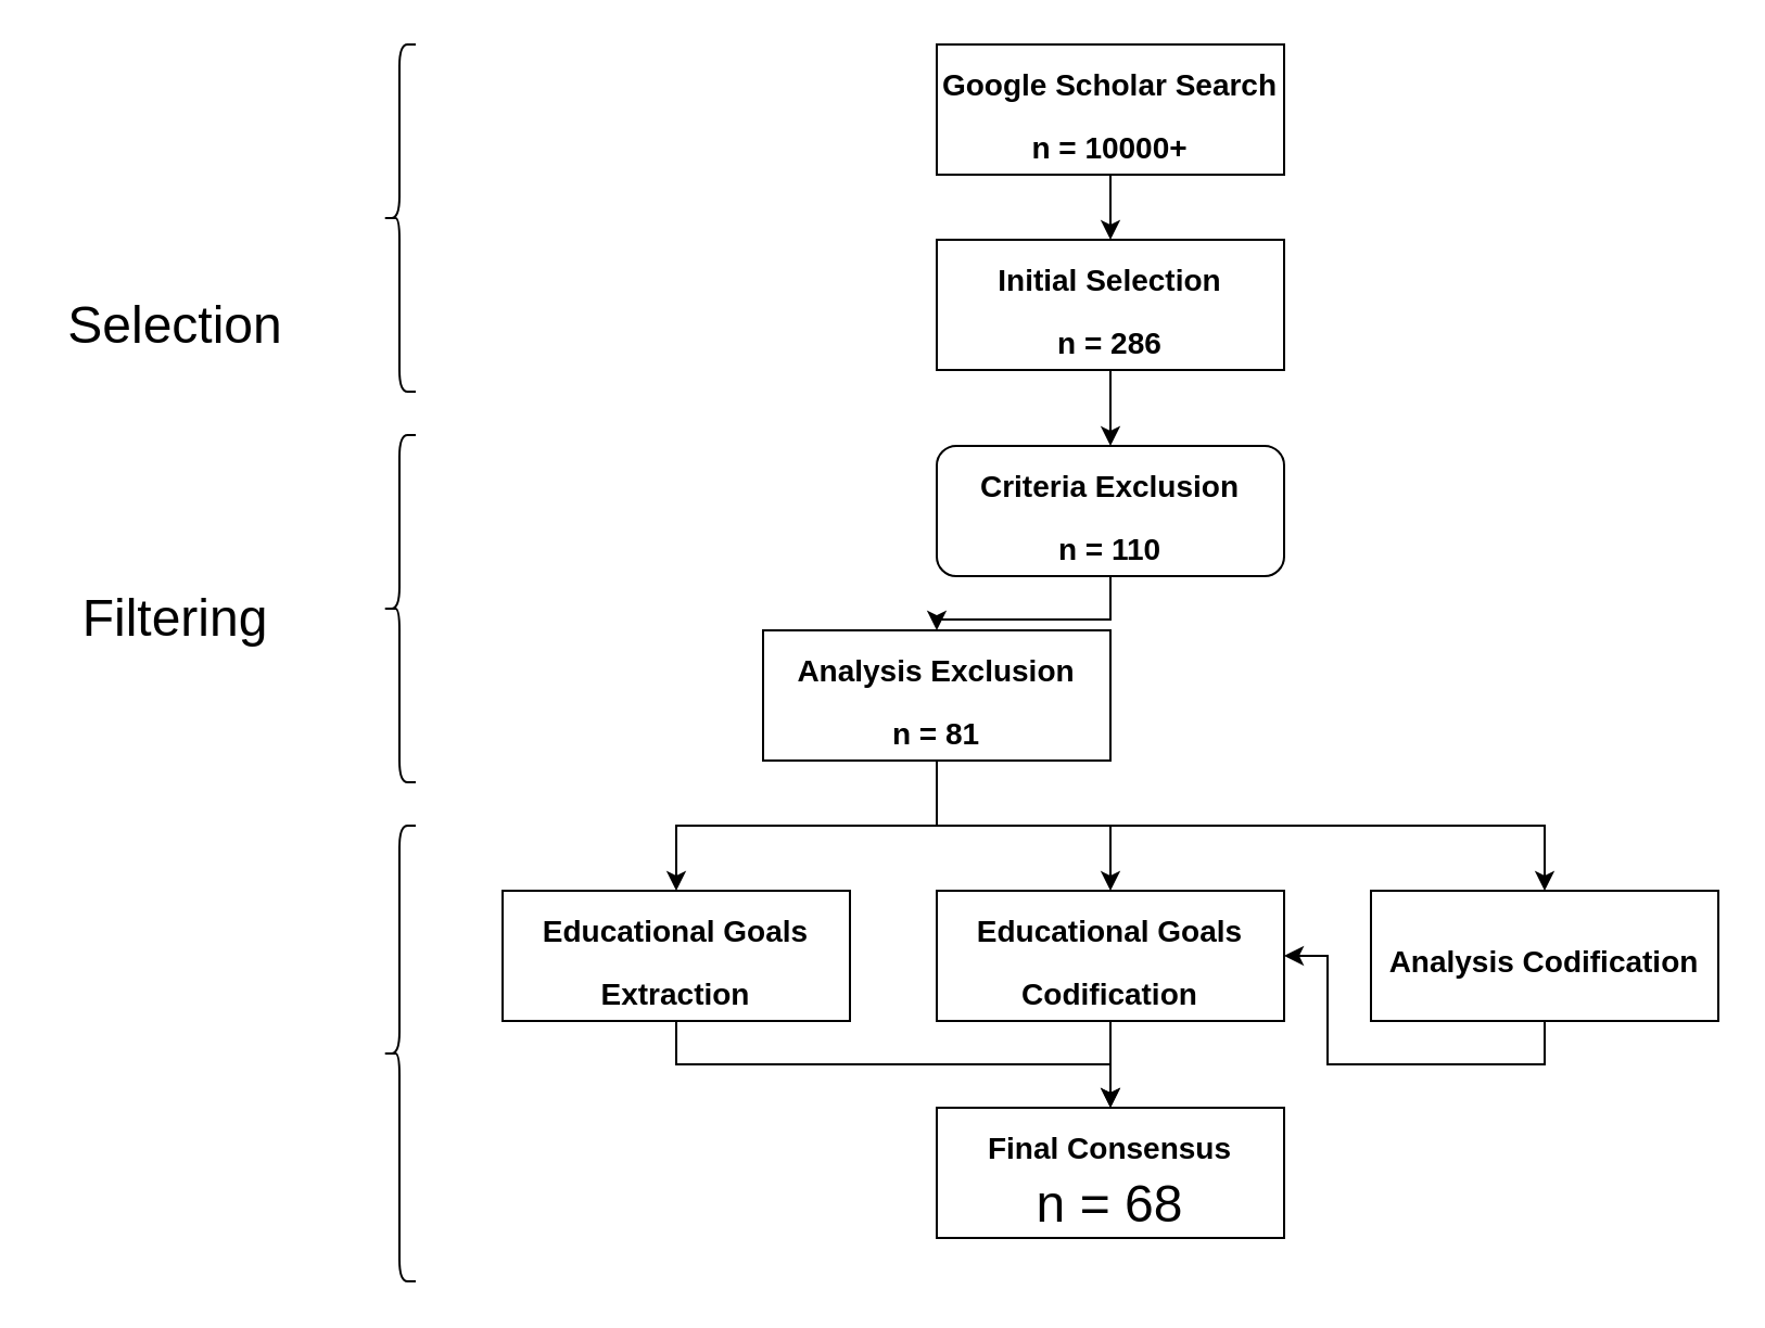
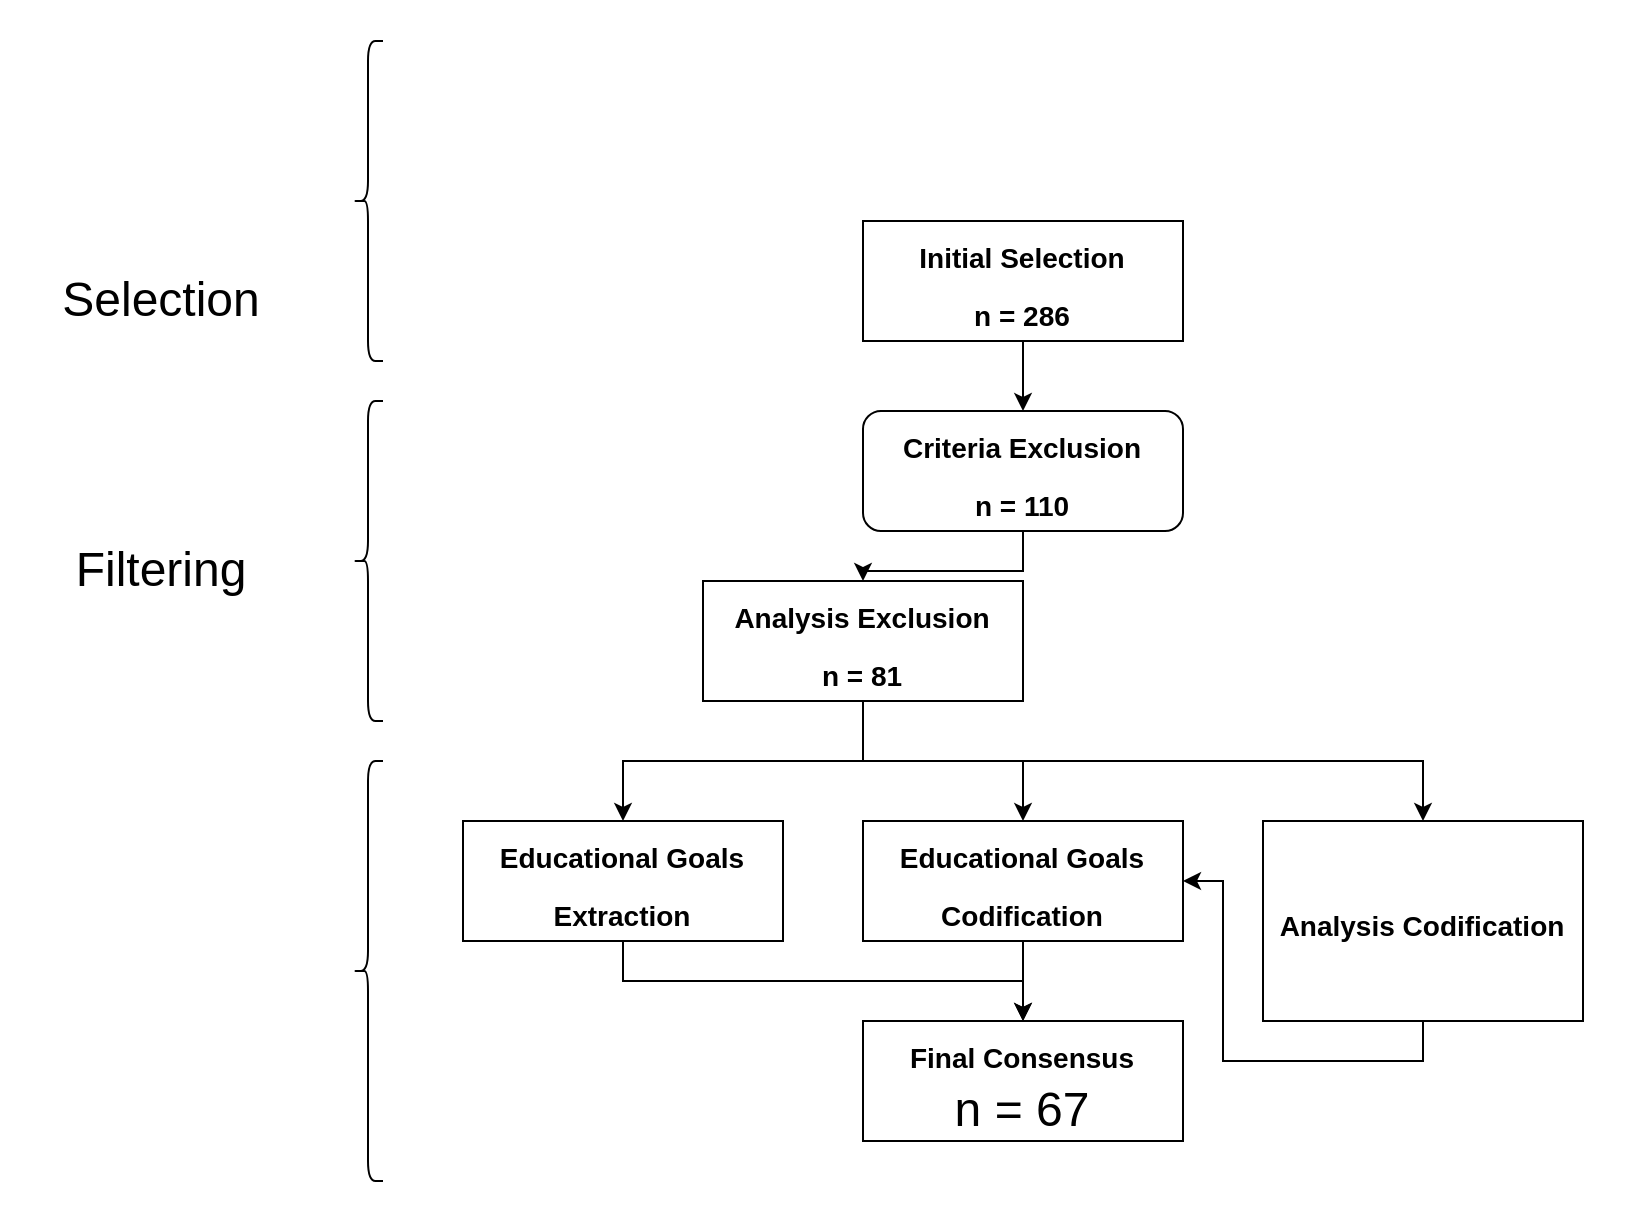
  <mxCell id="0" />
  <mxCell id="1" parent="0" />
  <mxCell id="2" value="&lt;font style=&quot;font-size: 24px;&quot;&gt;Selection&lt;/font&gt;" style="text;html=1;align=center;verticalAlign=middle;resizable=0;points=[];autosize=1;strokeColor=none;fillColor=none;" parent="1" vertex="1"><mxGeometry x="20" y="130" width="120" height="40" as="geometry" /></mxCell>
  <mxCell id="3" value="&lt;font style=&quot;font-size: 24px;&quot;&gt;Filtering&lt;/font&gt;&lt;span style=&quot;color: rgba(0, 0, 0, 0); font-family: monospace; font-size: 0px; text-align: start;&quot;&gt;%3CmxGraphModel%3E%3Croot%3E%3CmxCell%20id%3D%220%22%2F%3E%3CmxCell%20id%3D%221%22%20parent%3D%220%22%2F%3E%3CmxCell%20id%3D%222%22%20value%3D%22%26lt%3Bfont%20style%3D%26quot%3Bfont-size%3A%2024px%3B%26quot%3B%26gt%3BSelection%26lt%3B%2Ffont%26gt%3B%22%20style%3D%22text%3Bhtml%3D1%3Balign%3Dcenter%3BverticalAlign%3Dmiddle%3Bresizable%3D0%3Bpoints%3D%5B%5D%3Bautosize%3D1%3BstrokeColor%3Dnone%3BfillColor%3Dnone%3B%22%20vertex%3D%221%22%20parent%3D%221%22%3E%3CmxGeometry%20x%3D%2230%22%20y%3D%22100%22%20width%3D%22120%22%20height%3D%2240%22%20as%3D%22geometry%22%2F%3E%3C%2FmxCell%3E%3C%2Froot%3E%3C%2FmxGraphModel%3E&lt;/span&gt;" style="text;html=1;align=center;verticalAlign=middle;resizable=0;points=[];autosize=1;strokeColor=none;fillColor=none;" parent="1" vertex="1"><mxGeometry x="25" y="265" width="110" height="40" as="geometry" /></mxCell>
- <mxCell id="4" value="&lt;font style=&quot;&quot;&gt;&lt;b style=&quot;&quot;&gt;&lt;font style=&quot;font-size: 14px;&quot;&gt;Google Scholar Search&lt;br&gt;n = 10000+&lt;/font&gt;&lt;/b&gt;&lt;br&gt;&lt;/font&gt;" style="rounded=0;whiteSpace=wrap;html=1;fontFamily=Helvetica;fontSize=24;" parent="1" vertex="1"><mxGeometry x="431" y="20" width="160" height="60" as="geometry" /></mxCell>
  <mxCell id="5" style="edgeStyle=orthogonalEdgeStyle;rounded=0;orthogonalLoop=1;jettySize=auto;html=1;exitX=0.5;exitY=1;exitDx=0;exitDy=0;entryX=0.5;entryY=0;entryDx=0;entryDy=0;fontFamily=Helvetica;fontSize=14;" parent="1" source="6" target="10" edge="1"><mxGeometry relative="1" as="geometry" /></mxCell>
  <mxCell id="6" value="&lt;font style=&quot;&quot;&gt;&lt;b style=&quot;&quot;&gt;&lt;font style=&quot;font-size: 14px;&quot;&gt;Criteria Exclusion&lt;br&gt;n = 110&lt;/font&gt;&lt;/b&gt;&lt;br&gt;&lt;/font&gt;" style="whiteSpace=wrap;html=1;fontFamily=Helvetica;fontSize=24;rounded=1;" parent="1" vertex="1"><mxGeometry x="431" y="205" width="160" height="60" as="geometry" /></mxCell>
  <mxCell id="7" style="edgeStyle=orthogonalEdgeStyle;rounded=0;orthogonalLoop=1;jettySize=auto;html=1;exitX=0.5;exitY=1;exitDx=0;exitDy=0;fontFamily=Helvetica;fontSize=14;" parent="1" source="10" target="14" edge="1"><mxGeometry relative="1" as="geometry" /></mxCell>
  <mxCell id="8" style="edgeStyle=orthogonalEdgeStyle;rounded=0;orthogonalLoop=1;jettySize=auto;html=1;exitX=0.5;exitY=1;exitDx=0;exitDy=0;entryX=0.5;entryY=0;entryDx=0;entryDy=0;fontFamily=Helvetica;fontSize=14;" parent="1" source="10" target="12" edge="1"><mxGeometry relative="1" as="geometry" /></mxCell>
  <mxCell id="9" style="edgeStyle=orthogonalEdgeStyle;rounded=0;orthogonalLoop=1;jettySize=auto;html=1;exitX=0.5;exitY=1;exitDx=0;exitDy=0;entryX=0.5;entryY=0;entryDx=0;entryDy=0;fontFamily=Helvetica;fontSize=14;" parent="1" source="10" target="16" edge="1"><mxGeometry relative="1" as="geometry" /></mxCell>
  <mxCell id="10" value="&lt;font style=&quot;&quot;&gt;&lt;b style=&quot;&quot;&gt;&lt;font style=&quot;font-size: 14px;&quot;&gt;Analysis Exclusion&lt;br&gt;n = 81&lt;/font&gt;&lt;/b&gt;&lt;br&gt;&lt;/font&gt;" style="rounded=0;whiteSpace=wrap;html=1;fontFamily=Helvetica;fontSize=24;" parent="1" vertex="1"><mxGeometry x="351" y="290" width="160" height="60" as="geometry" /></mxCell>
  <mxCell id="11" style="edgeStyle=orthogonalEdgeStyle;rounded=0;orthogonalLoop=1;jettySize=auto;html=1;exitX=0.5;exitY=1;exitDx=0;exitDy=0;entryX=0.5;entryY=0;entryDx=0;entryDy=0;fontFamily=Helvetica;fontSize=14;" parent="1" source="12" target="17" edge="1"><mxGeometry relative="1" as="geometry" /></mxCell>
  <mxCell id="12" value="&lt;font style=&quot;&quot;&gt;&lt;span style=&quot;font-size: 14px;&quot;&gt;&lt;b&gt;Educational Goals Extraction&lt;/b&gt;&lt;/span&gt;&lt;br&gt;&lt;/font&gt;" style="rounded=0;whiteSpace=wrap;html=1;fontFamily=Helvetica;fontSize=24;" parent="1" vertex="1"><mxGeometry x="231" y="410" width="160" height="60" as="geometry" /></mxCell>
  <mxCell id="13" style="edgeStyle=orthogonalEdgeStyle;rounded=0;orthogonalLoop=1;jettySize=auto;html=1;exitX=0.5;exitY=1;exitDx=0;exitDy=0;entryX=0.5;entryY=0;entryDx=0;entryDy=0;fontFamily=Helvetica;fontSize=14;" parent="1" source="14" target="17" edge="1"><mxGeometry relative="1" as="geometry" /></mxCell>
  <mxCell id="14" value="&lt;font style=&quot;&quot;&gt;&lt;span style=&quot;font-size: 14px;&quot;&gt;&lt;b&gt;Educational Goals Codification&lt;/b&gt;&lt;/span&gt;&lt;br&gt;&lt;/font&gt;" style="rounded=0;whiteSpace=wrap;html=1;fontFamily=Helvetica;fontSize=24;" parent="1" vertex="1"><mxGeometry x="431" y="410" width="160" height="60" as="geometry" /></mxCell>
  <mxCell id="15" style="edgeStyle=orthogonalEdgeStyle;rounded=0;orthogonalLoop=1;jettySize=auto;html=1;exitX=0.5;exitY=1;exitDx=0;exitDy=0;fontFamily=Helvetica;fontSize=14;" parent="1" source="16" target="14" edge="1"><mxGeometry relative="1" as="geometry" /></mxCell>
- <mxCell id="16" value="&lt;font style=&quot;&quot;&gt;&lt;span style=&quot;font-size: 14px;&quot;&gt;&lt;b&gt;Analysis Codification&lt;/b&gt;&lt;/span&gt;&lt;br&gt;&lt;/font&gt;" style="rounded=0;whiteSpace=wrap;html=1;fontFamily=Helvetica;fontSize=24;" parent="1" vertex="1"><mxGeometry x="631" y="410" width="160" height="60" as="geometry" /></mxCell>
- <mxCell id="17" value="&lt;font style=&quot;&quot;&gt;&lt;span style=&quot;font-size: 14px;&quot;&gt;&lt;b&gt;Final Consensus&lt;br&gt;&lt;/b&gt;&lt;/span&gt;n = 68&lt;br&gt;&lt;/font&gt;" style="rounded=0;whiteSpace=wrap;html=1;fontFamily=Helvetica;fontSize=24;" parent="1" vertex="1"><mxGeometry x="431" y="510" width="160" height="60" as="geometry" /></mxCell>
+ <mxCell id="16" value="&lt;font style=&quot;&quot;&gt;&lt;span style=&quot;font-size: 14px;&quot;&gt;&lt;b&gt;Analysis Codification&lt;/b&gt;&lt;/span&gt;&lt;br&gt;&lt;/font&gt;" style="rounded=0;whiteSpace=wrap;html=1;fontFamily=Helvetica;fontSize=24;" parent="1" vertex="1"><mxGeometry x="631" y="410" width="160" height="100" as="geometry" /></mxCell>
+ <mxCell id="17" value="&lt;font style=&quot;&quot;&gt;&lt;span style=&quot;font-size: 14px;&quot;&gt;&lt;b&gt;Final Consensus&lt;br&gt;&lt;/b&gt;&lt;/span&gt;n = 67&lt;br&gt;&lt;/font&gt;" style="rounded=0;whiteSpace=wrap;html=1;fontFamily=Helvetica;fontSize=24;" parent="1" vertex="1"><mxGeometry x="431" y="510" width="160" height="60" as="geometry" /></mxCell>
  <mxCell id="18" value="" style="shape=curlyBracket;whiteSpace=wrap;html=1;rounded=1;fontFamily=Helvetica;fontSize=72;" parent="1" vertex="1"><mxGeometry x="176" y="20" width="15" height="160" as="geometry" /></mxCell>
  <mxCell id="19" value="" style="shape=curlyBracket;whiteSpace=wrap;html=1;rounded=1;fontFamily=Helvetica;fontSize=72;" parent="1" vertex="1"><mxGeometry x="176" y="200" width="15" height="160" as="geometry" /></mxCell>
  <mxCell id="20" value="" style="shape=curlyBracket;whiteSpace=wrap;html=1;rounded=1;fontFamily=Helvetica;fontSize=72;" parent="1" vertex="1"><mxGeometry x="176" y="380" width="15" height="210" as="geometry" /></mxCell>
  <mxCell id="21" value="&lt;font style=&quot;&quot;&gt;&lt;b style=&quot;&quot;&gt;&lt;font style=&quot;font-size: 14px;&quot;&gt;Initial Selection&lt;br&gt;n = 286&lt;/font&gt;&lt;/b&gt;&lt;br&gt;&lt;/font&gt;" style="rounded=0;whiteSpace=wrap;html=1;fontFamily=Helvetica;fontSize=24;" parent="1" vertex="1"><mxGeometry x="431" y="110" width="160" height="60" as="geometry" /></mxCell>
- <mxCell id="22" value="" style="endArrow=classic;html=1;rounded=0;exitX=0.5;exitY=1;exitDx=0;exitDy=0;" parent="1" source="4" target="21" edge="1"><mxGeometry width="50" height="50" relative="1" as="geometry"><mxPoint x="621" y="120" as="sourcePoint" /><mxPoint x="671" y="70" as="targetPoint" /></mxGeometry></mxCell>
  <mxCell id="23" value="" style="endArrow=classic;html=1;rounded=0;exitX=0.5;exitY=1;exitDx=0;exitDy=0;entryX=0.5;entryY=0;entryDx=0;entryDy=0;" parent="1" source="21" target="6" edge="1"><mxGeometry width="50" height="50" relative="1" as="geometry"><mxPoint x="381" y="440" as="sourcePoint" /><mxPoint x="431" y="390" as="targetPoint" /></mxGeometry></mxCell>
